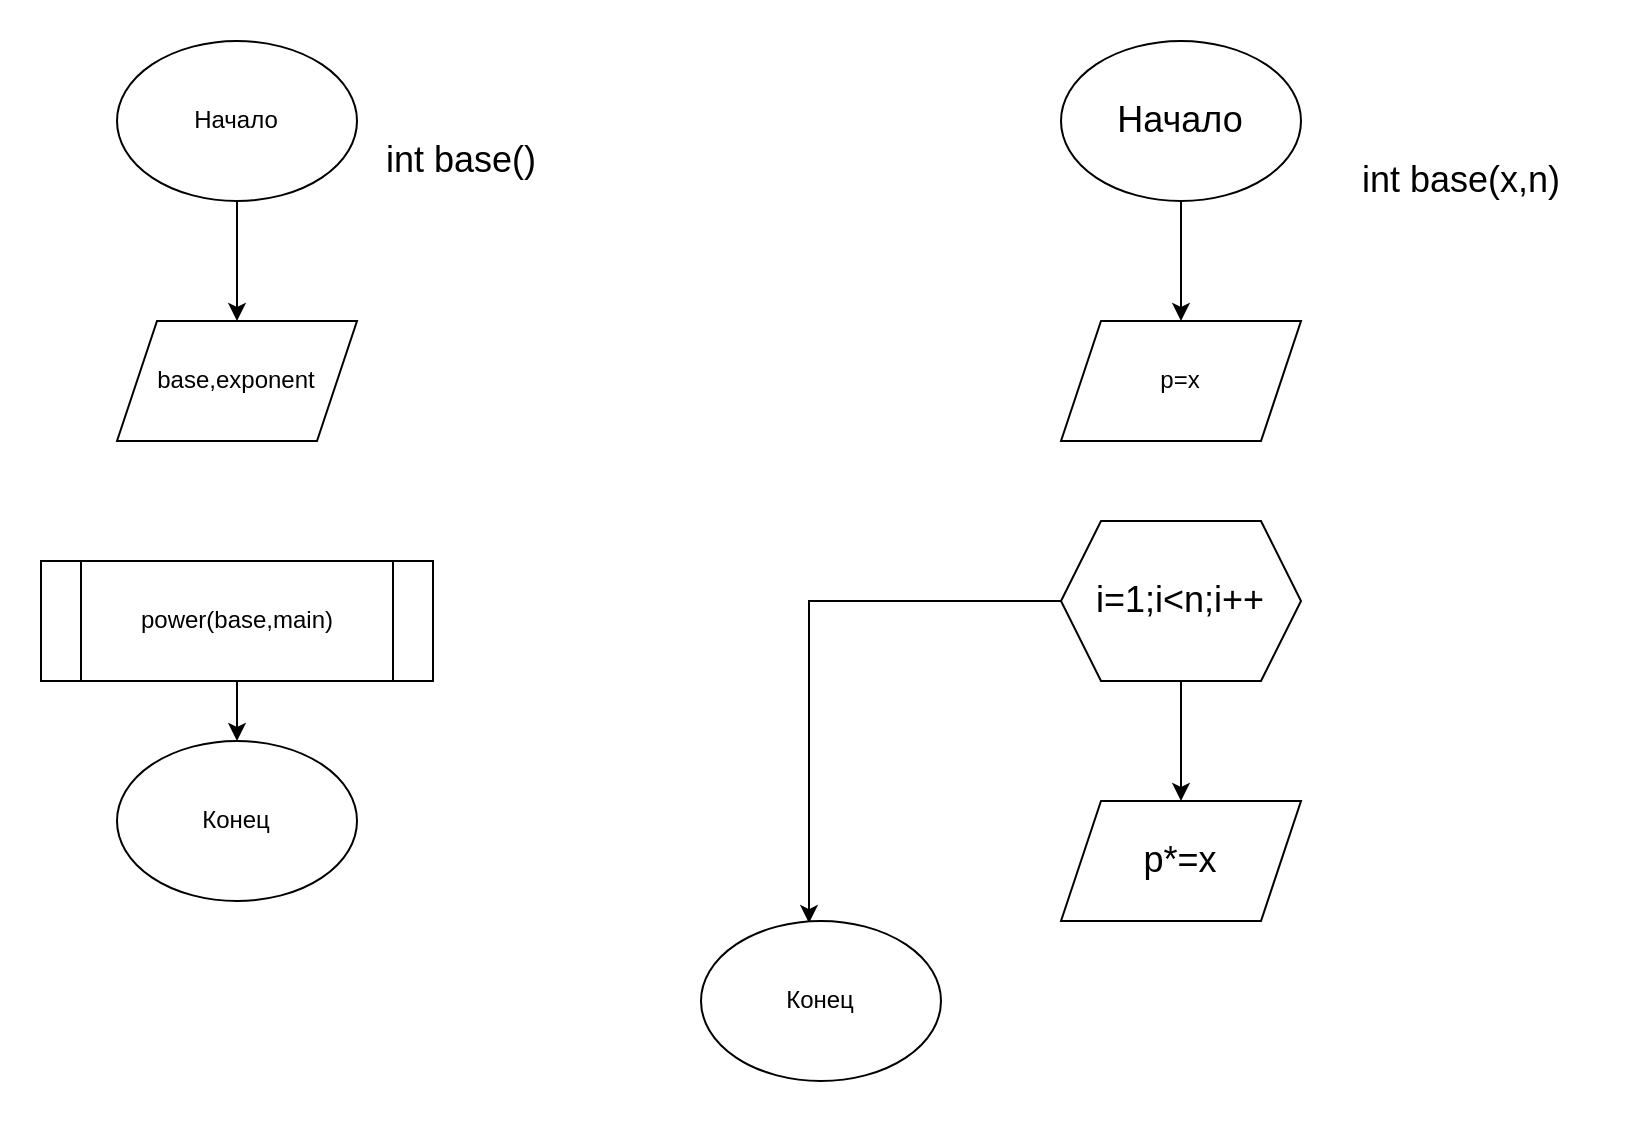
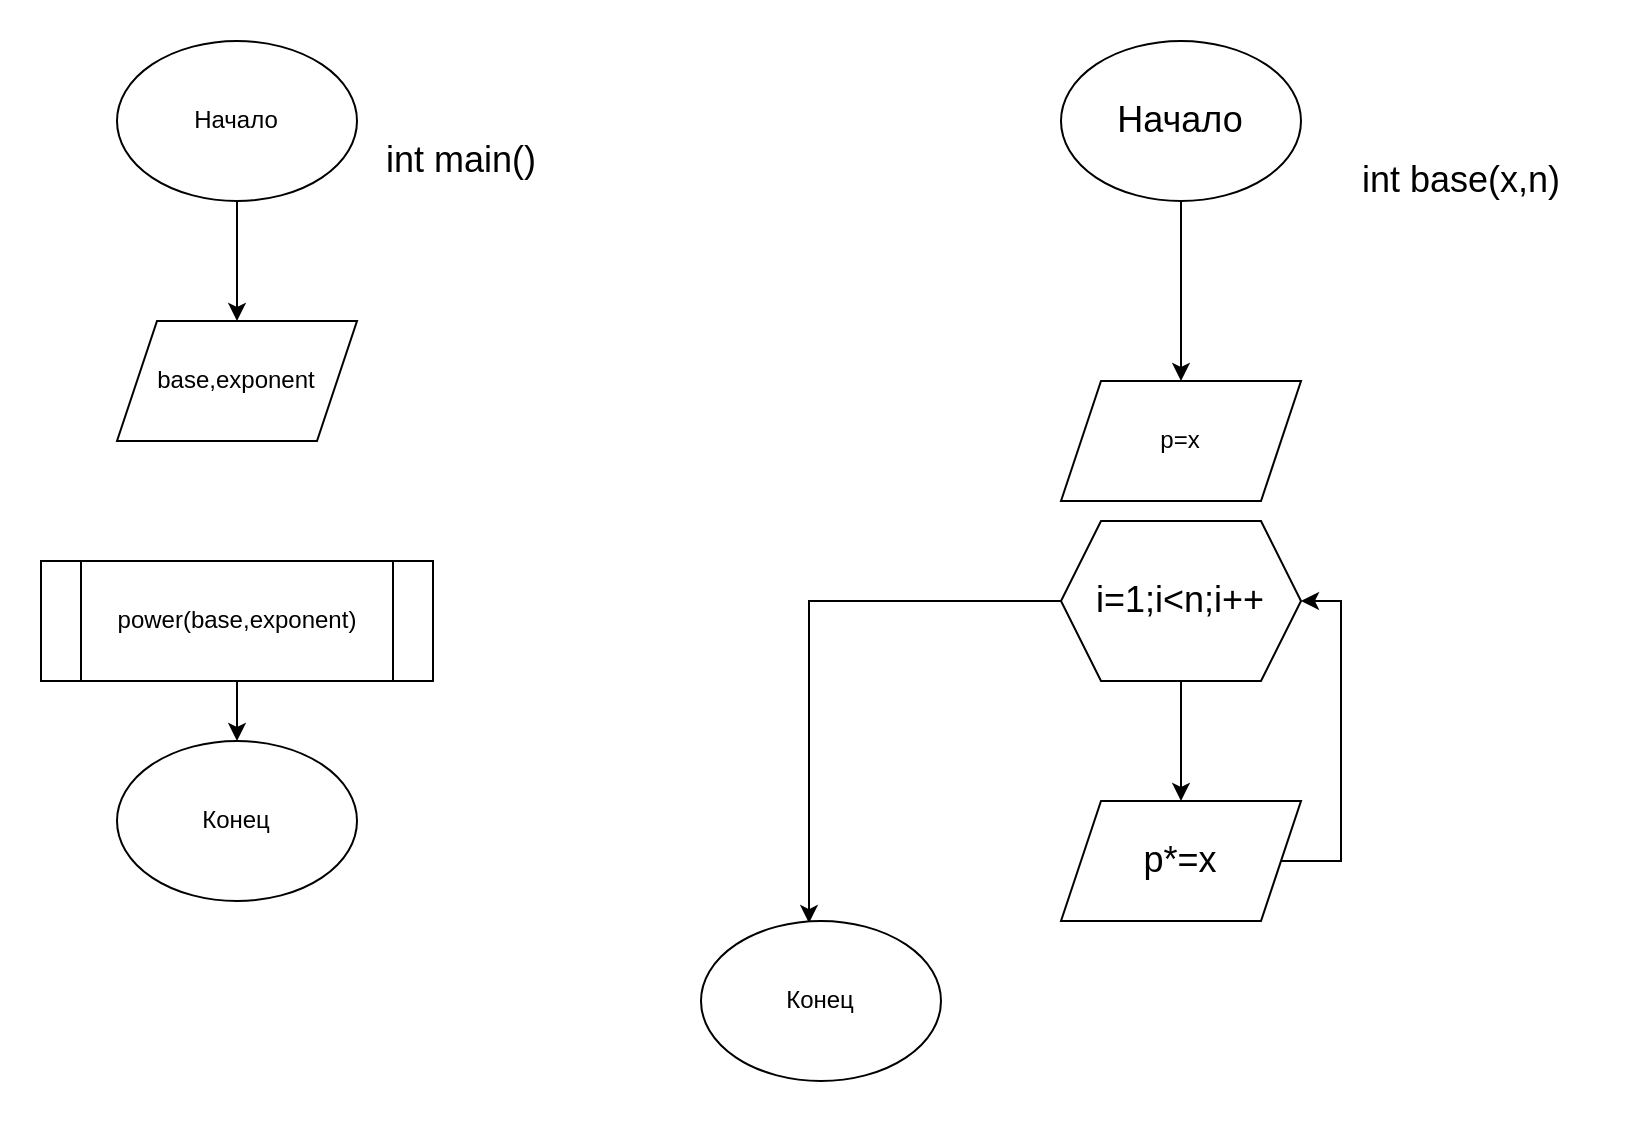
  <mxCell id="0" />
  <mxCell id="1" parent="0" />
  <mxCell id="2" style="edgeStyle=orthogonalEdgeStyle;rounded=0;orthogonalLoop=1;jettySize=auto;html=1;exitX=0.5;exitY=1;exitDx=0;exitDy=0;entryX=0.5;entryY=0;entryDx=0;entryDy=0;" edge="1" parent="1" source="3" target="4"><mxGeometry relative="1" as="geometry" /></mxCell>
  <mxCell id="3" value="Начало" style="ellipse;whiteSpace=wrap;html=1;" vertex="1" parent="1"><mxGeometry x="58" width="120" height="80" as="geometry" y="20" /></mxCell>
  <mxCell id="4" value="base,exponent" style="shape=parallelogram;perimeter=parallelogramPerimeter;whiteSpace=wrap;html=1;fixedSize=1;" vertex="1" parent="1"><mxGeometry x="58" y="160" width="120" height="60" as="geometry" /></mxCell>
  <mxCell id="5" style="edgeStyle=orthogonalEdgeStyle;rounded=0;orthogonalLoop=1;jettySize=auto;html=1;exitX=0.5;exitY=1;exitDx=0;exitDy=0;entryX=0.5;entryY=0;entryDx=0;entryDy=0;" edge="1" parent="1" source="6" target="7"><mxGeometry relative="1" as="geometry" /></mxCell>
- <mxCell id="6" value="power(base,main)" style="shape=process;whiteSpace=wrap;html=1;backgroundOutline=1;" vertex="1" parent="1"><mxGeometry y="280" width="196" height="60" as="geometry" x="20" /></mxCell>
+ <mxCell id="6" value="power(base,exponent)" style="shape=process;whiteSpace=wrap;html=1;backgroundOutline=1;" vertex="1" parent="1"><mxGeometry y="280" width="196" height="60" as="geometry" x="20" /></mxCell>
  <mxCell id="7" value="Конец" style="ellipse;whiteSpace=wrap;html=1;" vertex="1" parent="1"><mxGeometry x="58" y="370" width="120" height="80" as="geometry" /></mxCell>
- <mxCell id="8" value="int base()" style="text;html=1;align=center;verticalAlign=middle;resizable=0;points=[];autosize=1;strokeColor=none;fillColor=none;fontSize=18;" vertex="1" parent="1"><mxGeometry x="180" y="60" width="100" height="40" as="geometry" /></mxCell>
+ <mxCell id="8" value="int main()" style="text;html=1;align=center;verticalAlign=middle;resizable=0;points=[];autosize=1;strokeColor=none;fillColor=none;fontSize=18;" vertex="1" parent="1"><mxGeometry x="180" y="60" width="100" height="40" as="geometry" /></mxCell>
  <mxCell id="9" style="edgeStyle=orthogonalEdgeStyle;rounded=0;orthogonalLoop=1;jettySize=auto;html=1;exitX=0.5;exitY=1;exitDx=0;exitDy=0;entryX=0.5;entryY=0;entryDx=0;entryDy=0;fontSize=18;" edge="1" parent="1" source="10" target="11"><mxGeometry relative="1" as="geometry" /></mxCell>
  <mxCell id="10" value="Начало" style="ellipse;whiteSpace=wrap;html=1;fontSize=18;" vertex="1" parent="1"><mxGeometry x="530" width="120" height="80" as="geometry" y="20" /></mxCell>
- <mxCell id="11" value="p=x" style="shape=parallelogram;perimeter=parallelogramPerimeter;whiteSpace=wrap;html=1;fixedSize=1;" vertex="1" parent="1"><mxGeometry x="530" y="160" width="120" height="60" as="geometry" /></mxCell>
+ <mxCell id="11" value="p=x" style="shape=parallelogram;perimeter=parallelogramPerimeter;whiteSpace=wrap;html=1;fixedSize=1;" vertex="1" parent="1"><mxGeometry x="530" y="190" width="120" height="60" as="geometry" /></mxCell>
  <mxCell id="12" style="edgeStyle=orthogonalEdgeStyle;rounded=0;orthogonalLoop=1;jettySize=auto;html=1;exitX=0.5;exitY=1;exitDx=0;exitDy=0;fontSize=18;" edge="1" parent="1" source="14"><mxGeometry relative="1" as="geometry"><mxPoint x="590" y="400" as="targetPoint" /></mxGeometry></mxCell>
  <mxCell id="13" style="edgeStyle=orthogonalEdgeStyle;rounded=0;orthogonalLoop=1;jettySize=auto;html=1;exitX=0;exitY=0.5;exitDx=0;exitDy=0;entryX=0.45;entryY=0.013;entryDx=0;entryDy=0;entryPerimeter=0;fontSize=18;" edge="1" parent="1" source="14" target="17"><mxGeometry relative="1" as="geometry" /></mxCell>
  <mxCell id="14" value="i=1;i&amp;lt;n;i++" style="shape=hexagon;perimeter=hexagonPerimeter2;whiteSpace=wrap;html=1;fixedSize=1;fontSize=18;" vertex="1" parent="1"><mxGeometry x="530" y="260" width="120" height="80" as="geometry" /></mxCell>
+ <mxCell id="15" style="edgeStyle=orthogonalEdgeStyle;rounded=0;orthogonalLoop=1;jettySize=auto;html=1;exitX=1;exitY=0.5;exitDx=0;exitDy=0;entryX=1;entryY=0.5;entryDx=0;entryDy=0;fontSize=18;" edge="1" parent="1" source="16" target="14"><mxGeometry relative="1" as="geometry"><Array as="points"><mxPoint x="670" y="430" /><mxPoint x="670" y="300" /></Array></mxGeometry></mxCell>
  <mxCell id="16" value="p*=x" style="shape=parallelogram;perimeter=parallelogramPerimeter;whiteSpace=wrap;html=1;fixedSize=1;fontSize=18;" vertex="1" parent="1"><mxGeometry x="530" y="400" width="120" height="60" as="geometry" /></mxCell>
  <mxCell id="17" value="Конец" style="ellipse;whiteSpace=wrap;html=1;" vertex="1" parent="1"><mxGeometry x="350" y="460" width="120" height="80" as="geometry" /></mxCell>
  <mxCell id="18" value="int base(x,n)" style="text;html=1;align=center;verticalAlign=middle;resizable=0;points=[];autosize=1;strokeColor=none;fillColor=none;fontSize=18;" vertex="1" parent="1"><mxGeometry x="665" y="70" width="130" height="40" as="geometry" /></mxCell>
